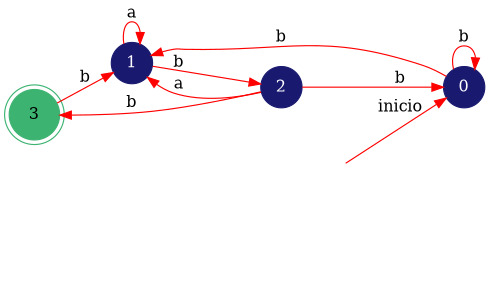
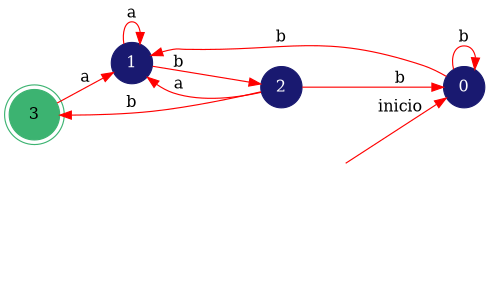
  digraph {
    rankdir=LR
    node [color=midnightblue shape=circle style=filled fontcolor=white]
    edge [color=red]
    3 [color=mediumseagreen shape=doublecircle fontcolor=""]
    1
    0
    2
    secret_node [style=invis]
-   3 -> 1 [label=b]
+   3 -> 1 [label=a]
    1 -> 1 [label=a]
    1 -> 2 [label=b]
    0 -> 1 [label=b]
    0 -> 0 [label=b]
    2 -> 3 [label=b]
    2 -> 1 [label=a]
    2 -> 0 [label=b]
    secret_node -> 0 [label=inicio]
  }
